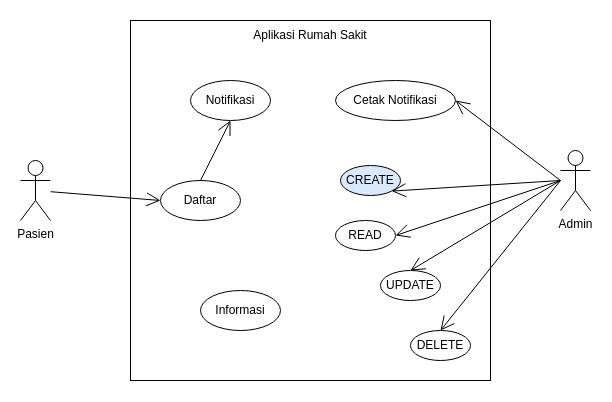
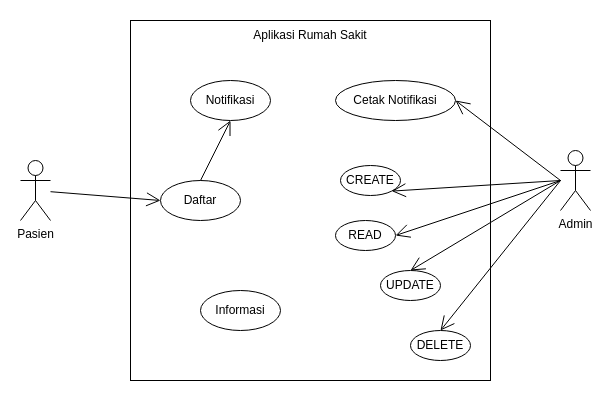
  <mxCell id="0" />
  <mxCell id="1" parent="0" />
  <mxCell id="2" value="" style="html=1;whiteSpace=wrap;align=center;" vertex="1" parent="1"><mxGeometry x="130" y="20" width="360" height="360" as="geometry" /></mxCell>
  <mxCell id="3" value="Aplikasi Rumah Sakit" style="text;html=1;strokeColor=none;fillColor=none;align=center;verticalAlign=middle;whiteSpace=wrap;rounded=0;" vertex="1" parent="1"><mxGeometry x="235" y="20" width="150" height="30" as="geometry" /></mxCell>
  <mxCell id="4" value="Pasien" style="shape=umlActor;verticalLabelPosition=bottom;verticalAlign=top;html=1;outlineConnect=0;" vertex="1" parent="1"><mxGeometry x="20" y="160" width="30" height="60" as="geometry" /></mxCell>
  <mxCell id="5" value="Admin" style="shape=umlActor;verticalLabelPosition=bottom;verticalAlign=top;html=1;outlineConnect=0;" vertex="1" parent="1"><mxGeometry x="560" y="150" width="30" height="60" as="geometry" /></mxCell>
  <mxCell id="6" value="Daftar" style="ellipse;whiteSpace=wrap;html=1;" vertex="1" parent="1"><mxGeometry x="160" y="180" width="80" height="40" as="geometry" /></mxCell>
  <mxCell id="7" value="Notifikasi" style="ellipse;whiteSpace=wrap;html=1;" vertex="1" parent="1"><mxGeometry x="190" y="80" width="80" height="40" as="geometry" /></mxCell>
  <mxCell id="8" value="Informasi" style="ellipse;whiteSpace=wrap;html=1;" vertex="1" parent="1"><mxGeometry x="200" y="290" width="80" height="40" as="geometry" /></mxCell>
- <mxCell id="9" value="CREATE" style="ellipse;whiteSpace=wrap;html=1;fillColor=#dae8fc;" vertex="1" parent="1"><mxGeometry x="340" y="165" width="60" height="30" as="geometry" /></mxCell>
+ <mxCell id="9" value="CREATE" style="ellipse;whiteSpace=wrap;html=1;" vertex="1" parent="1"><mxGeometry x="340" y="165" width="60" height="30" as="geometry" /></mxCell>
  <mxCell id="10" value="READ" style="ellipse;whiteSpace=wrap;html=1;" vertex="1" parent="1"><mxGeometry x="335" y="220" width="60" height="30" as="geometry" /></mxCell>
  <mxCell id="11" value="UPDATE" style="ellipse;whiteSpace=wrap;html=1;" vertex="1" parent="1"><mxGeometry x="380" y="270" width="60" height="30" as="geometry" /></mxCell>
  <mxCell id="12" value="DELETE" style="ellipse;whiteSpace=wrap;html=1;" vertex="1" parent="1"><mxGeometry x="410" y="330" width="60" height="30" as="geometry" /></mxCell>
  <mxCell id="13" value="Cetak Notifikasi" style="ellipse;whiteSpace=wrap;html=1;" vertex="1" parent="1"><mxGeometry x="335" y="80" width="120" height="40" as="geometry" /></mxCell>
  <mxCell id="14" value="" style="endArrow=open;endFill=1;endSize=12;html=1;rounded=0;entryX=0;entryY=0.5;entryDx=0;entryDy=0;" edge="1" parent="1" source="4" target="6"><mxGeometry width="160" relative="1" as="geometry"><mxPoint x="60" y="170" as="sourcePoint" /><mxPoint x="390" y="230" as="targetPoint" /></mxGeometry></mxCell>
  <mxCell id="15" value="" style="endArrow=open;endFill=1;endSize=12;html=1;rounded=0;entryX=1;entryY=0.5;entryDx=0;entryDy=0;" edge="1" parent="1" target="13"><mxGeometry width="160" relative="1" as="geometry"><mxPoint x="560" y="180" as="sourcePoint" /><mxPoint x="470" y="210" as="targetPoint" /></mxGeometry></mxCell>
  <mxCell id="16" value="" style="endArrow=open;endFill=1;endSize=12;html=1;rounded=0;entryX=1;entryY=1;entryDx=0;entryDy=0;" edge="1" parent="1" target="9"><mxGeometry width="160" relative="1" as="geometry"><mxPoint x="560" y="180" as="sourcePoint" /><mxPoint x="480" y="100" as="targetPoint" /></mxGeometry></mxCell>
  <mxCell id="17" value="" style="endArrow=open;endFill=1;endSize=12;html=1;rounded=0;entryX=1;entryY=0.5;entryDx=0;entryDy=0;" edge="1" parent="1" target="10"><mxGeometry width="160" relative="1" as="geometry"><mxPoint x="560" y="180" as="sourcePoint" /><mxPoint x="361" y="166" as="targetPoint" /></mxGeometry></mxCell>
  <mxCell id="18" value="" style="endArrow=open;endFill=1;endSize=12;html=1;rounded=0;entryX=0.5;entryY=0;entryDx=0;entryDy=0;" edge="1" parent="1" target="11"><mxGeometry width="160" relative="1" as="geometry"><mxPoint x="560" y="180" as="sourcePoint" /><mxPoint x="350" y="215" as="targetPoint" /></mxGeometry></mxCell>
  <mxCell id="19" value="" style="endArrow=open;endFill=1;endSize=12;html=1;rounded=0;entryX=0.5;entryY=0;entryDx=0;entryDy=0;" edge="1" parent="1" target="12"><mxGeometry width="160" relative="1" as="geometry"><mxPoint x="560" y="180" as="sourcePoint" /><mxPoint x="360" y="260" as="targetPoint" /></mxGeometry></mxCell>
  <mxCell id="20" value="" style="endArrow=open;endFill=1;endSize=12;html=1;rounded=0;exitX=0.5;exitY=0;exitDx=0;exitDy=0;entryX=0.5;entryY=1;entryDx=0;entryDy=0;" edge="1" parent="1" source="6" target="7"><mxGeometry width="160" relative="1" as="geometry"><mxPoint x="210" y="120" as="sourcePoint" /><mxPoint x="370" y="120" as="targetPoint" /></mxGeometry></mxCell>
